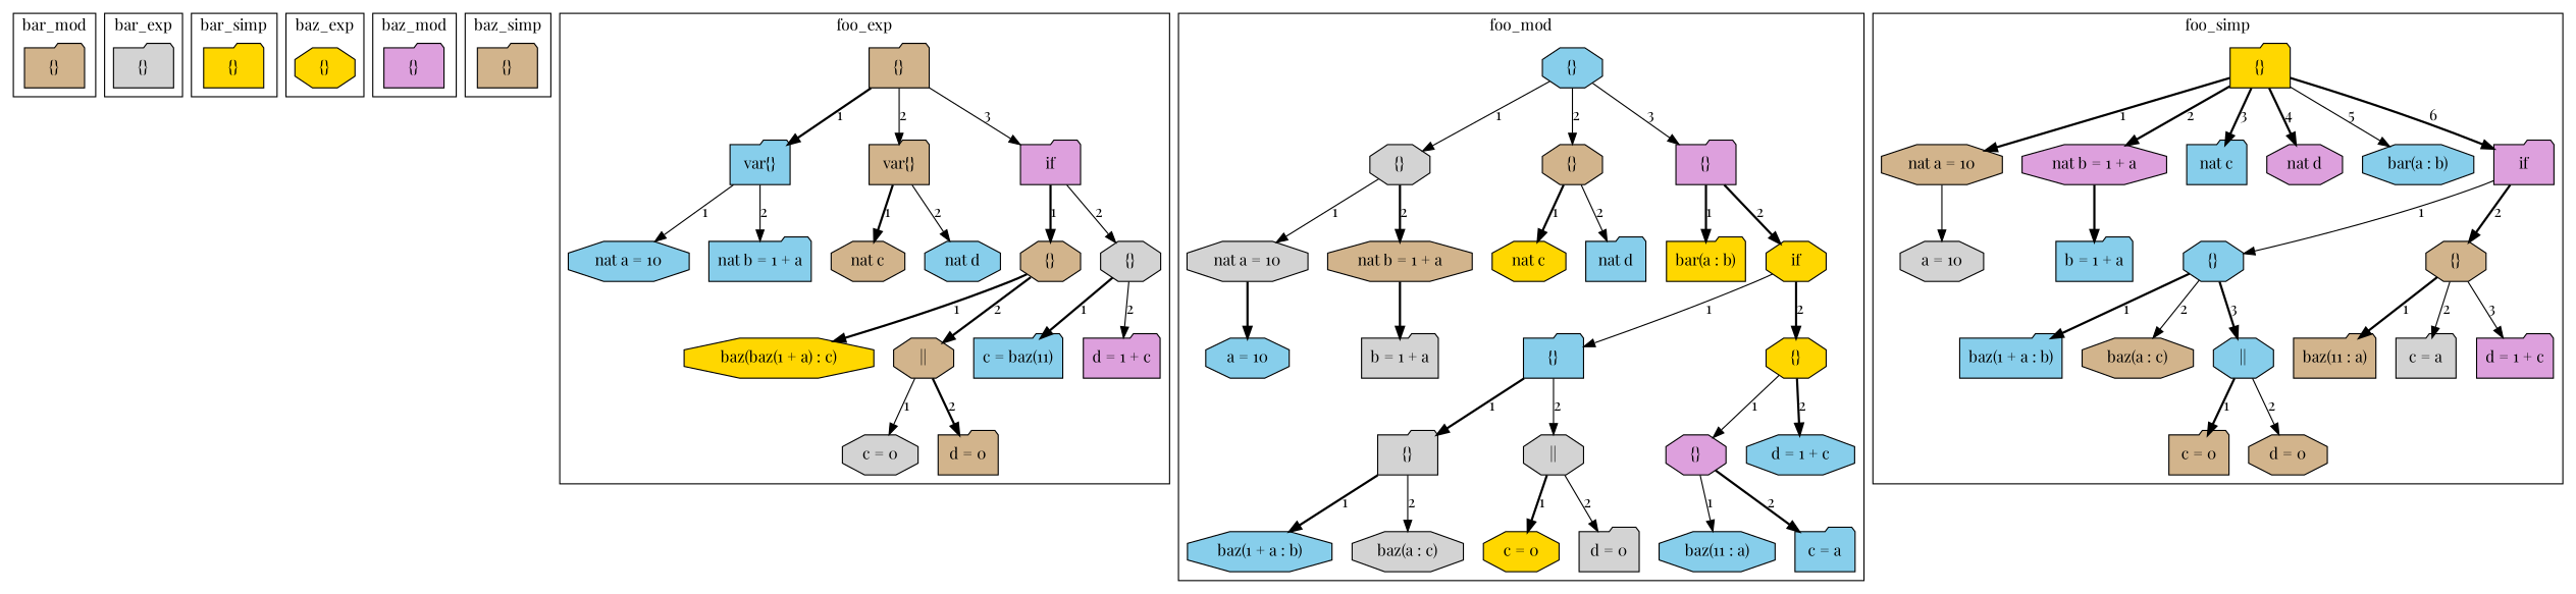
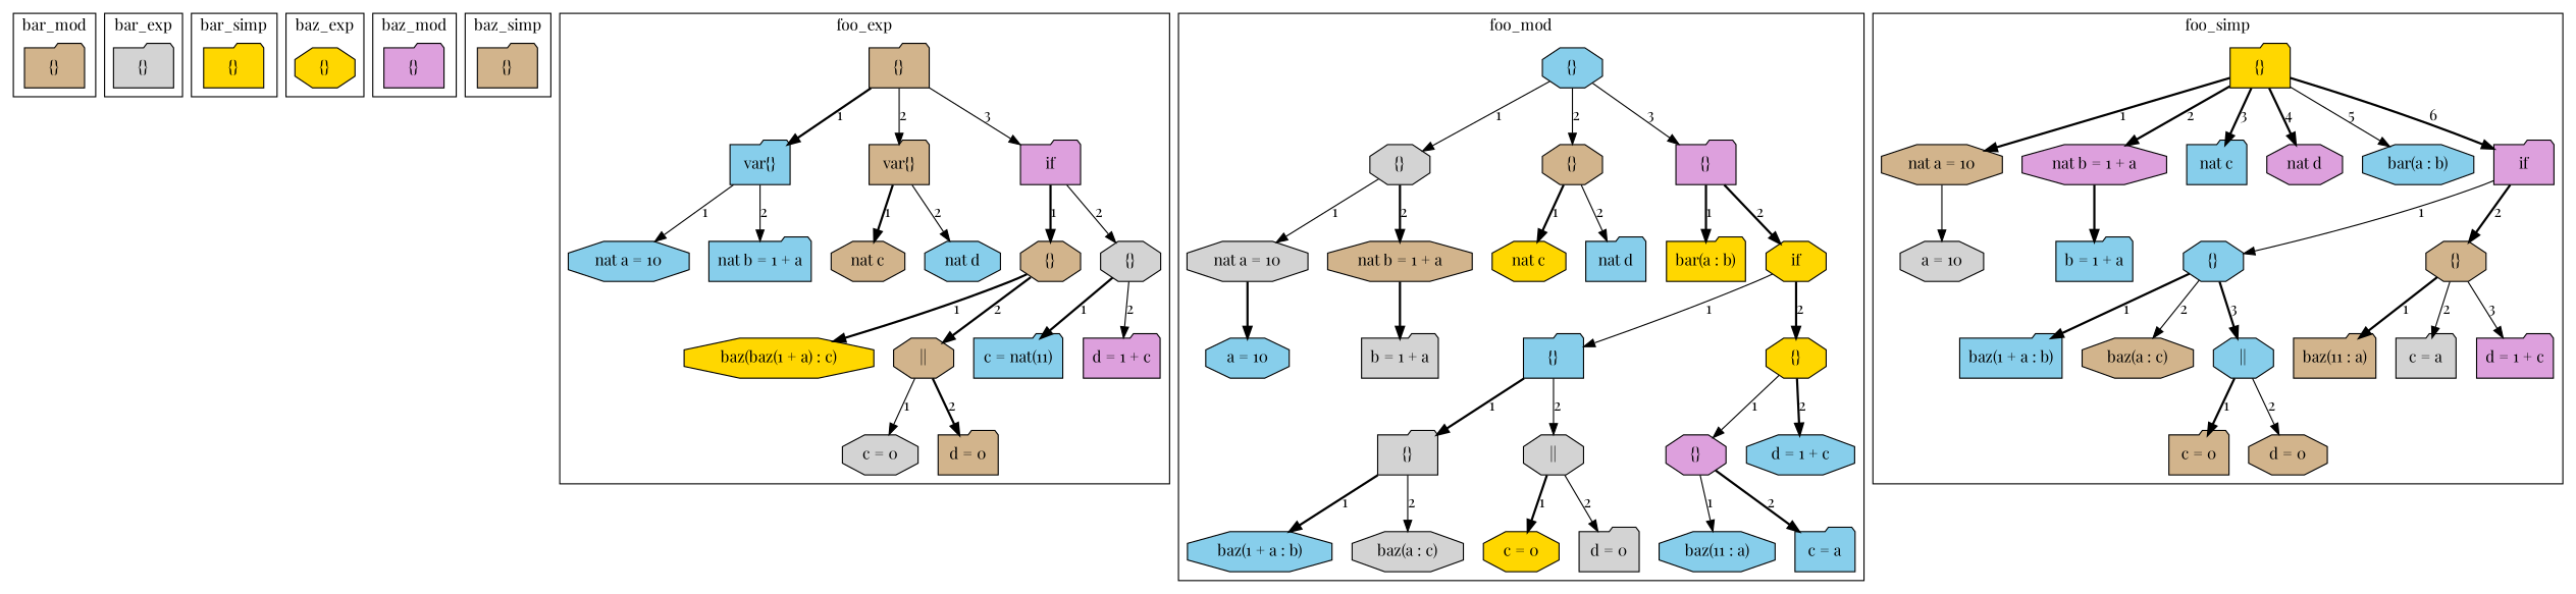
  digraph {
    fontname="Playfair Display"
    node [style=filled fillcolor=skyblue shape=octagon fontname="Playfair Display"]
    edge [style=bold fontname="Playfair Display"]
    n1 [label="{}" fillcolor=tan shape=folder]
    n2 [label="{}" fillcolor=lightgrey shape=folder]
    n3 [label="{}" fillcolor=gold shape=folder]
    n4 [label="{}" fillcolor=gold]
    n5 [label="{}" fillcolor=plum shape=folder]
    n6 [label="{}" fillcolor=tan shape=folder]
    n7 [label="{}" fillcolor=tan shape=folder]
    n8 [label="var{}" shape=folder]
    n9 [label="var{}" fillcolor=tan shape=folder]
    n10 [label=if fillcolor=plum shape=folder]
    n11 [label="nat a = 10"]
    n12 [label="nat b = 1 + a" shape=folder]
    n13 [label="nat c" fillcolor=tan]
    n14 [label="nat d"]
    n15 [label="{}" fillcolor=tan]
    n16 [label="{}" fillcolor=lightgrey]
    n17 [label="baz(baz(1 + a) : c)" fillcolor=gold]
    n18 [label="||" fillcolor=tan]
    n19 [label="c = 0" fillcolor=lightgrey]
    n20 [label="d = 0" fillcolor=tan shape=folder]
-   n21 [label="c = baz(11)" shape=folder]
+   n21 [label="c = nat(11)" shape=folder]
    n22 [label="d = 1 + c" fillcolor=plum shape=folder]
    n23 [label="{}"]
    n24 [label="{}" fillcolor=lightgrey]
    n25 [label="{}" fillcolor=tan]
    n26 [label="{}" fillcolor=plum shape=folder]
    n27 [label="nat a = 10" fillcolor=lightgrey]
    n28 [label="nat b = 1 + a" fillcolor=tan]
    n29 [label="a = 10"]
    n30 [label="b = 1 + a" fillcolor=lightgrey shape=folder]
    n31 [label="nat c" fillcolor=gold]
    n32 [label="nat d" shape=folder]
    n33 [label="bar(a : b)" fillcolor=gold shape=folder]
    n34 [label=if fillcolor=gold]
    n35 [label="{}" shape=folder]
    n36 [label="{}" fillcolor=gold]
    n37 [label="{}" fillcolor=lightgrey shape=folder]
    n38 [label="||" fillcolor=lightgrey]
    n39 [label="baz(1 + a : b)"]
    n40 [label="baz(a : c)" fillcolor=lightgrey]
    n41 [label="c = 0" fillcolor=gold]
    n42 [label="d = 0" fillcolor=lightgrey shape=folder]
    n43 [label="{}" fillcolor=plum]
    n44 [label="d = 1 + c"]
    n45 [label="baz(11 : a)"]
    n46 [label="c = a" shape=folder]
    n47 [label="{}" fillcolor=gold shape=folder]
    n48 [label="nat a = 10" fillcolor=tan]
    n49 [label="nat b = 1 + a" fillcolor=plum]
    n50 [label="nat c" shape=folder]
    n51 [label="nat d" fillcolor=plum]
    n52 [label="bar(a : b)"]
    n53 [label=if fillcolor=plum shape=folder]
    n54 [label="a = 10" fillcolor=lightgrey]
    n55 [label="b = 1 + a" shape=folder]
    n56 [label="{}"]
    n57 [label="{}" fillcolor=tan]
    n58 [label="baz(1 + a : b)" shape=folder]
    n59 [label="baz(a : c)" fillcolor=tan]
    n60 [label="||"]
    n61 [label="c = 0" fillcolor=tan shape=folder]
    n62 [label="d = 0" fillcolor=tan]
    n63 [label="baz(11 : a)" fillcolor=tan shape=folder]
    n64 [label="c = a" fillcolor=lightgrey shape=folder]
    n65 [label="d = 1 + c" fillcolor=plum shape=folder]
    subgraph cluster_1 {
      color=black
      label=bar_mod
      n1
    }
    subgraph cluster_2 {
      color=black
      label=bar_exp
      n2
    }
    subgraph cluster_3 {
      color=black
      label=bar_simp
      n3
    }
    subgraph cluster_4 {
      color=black
      label=baz_exp
      n4
    }
    subgraph cluster_5 {
      color=black
      label=baz_mod
      n5
    }
    subgraph cluster_6 {
      color=black
      label=baz_simp
      n6
    }
    subgraph cluster_7 {
      color=black
      label=foo_exp
      n7
      n8
      n9
      n10
      n11
      n12
      n13
      n14
      n15
      n16
      n17
      n18
      n19
      n20
      n21
      n22
    }
    subgraph cluster_8 {
      color=black
      label=foo_mod
      n23
      n24
      n25
      n26
      n27
      n28
      n29
      n30
      n31
      n32
      n33
      n34
      n35
      n36
      n37
      n38
      n39
      n40
      n41
      n42
      n43
      n44
      n45
      n46
    }
    subgraph cluster_9 {
      color=black
      label=foo_simp
      n47
      n48
      n49
      n50
      n51
      n52
      n53
      n54
      n55
      n56
      n57
      n58
      n59
      n60
      n61
      n62
      n63
      n64
      n65
    }
    n7 -> n8 [label=1]
    n7 -> n9 [label=2 style=solid]
    n7 -> n10 [label=3 style=solid]
    n8 -> n11 [label=1 style=solid]
    n8 -> n12 [label=2 style=solid]
    n9 -> n13 [label=1]
    n9 -> n14 [label=2 style=solid]
    n10 -> n15 [label=1]
    n10 -> n16 [label=2 style=solid]
    n15 -> n17 [label=1]
    n15 -> n18 [label=2]
    n16 -> n21 [label=1]
    n16 -> n22 [label=2 style=solid]
    n18 -> n19 [label=1 style=solid]
    n18 -> n20 [label=2]
    n23 -> n24 [label=1 style=solid]
    n23 -> n25 [label=2 style=solid]
    n23 -> n26 [label=3 style=solid]
    n24 -> n27 [label=1 style=solid]
    n24 -> n28 [label=2]
    n25 -> n31 [label=1]
    n25 -> n32 [label=2 style=solid]
    n26 -> n33 [label=1]
    n26 -> n34 [label=2]
    n27 -> n29
    n28 -> n30
    n34 -> n35 [label=1 style=solid]
    n34 -> n36 [label=2]
    n35 -> n37 [label=1]
    n35 -> n38 [label=2 style=solid]
    n36 -> n43 [label=1 style=solid]
    n36 -> n44 [label=2]
    n37 -> n39 [label=1]
    n37 -> n40 [label=2 style=solid]
    n38 -> n41 [label=1]
    n38 -> n42 [label=2 style=solid]
    n43 -> n45 [label=1 style=solid]
    n43 -> n46 [label=2]
    n47 -> n48 [label=1]
    n47 -> n49 [label=2]
    n47 -> n50 [label=3]
    n47 -> n51 [label=4]
    n47 -> n52 [label=5 style=solid]
    n47 -> n53 [label=6]
    n48 -> n54 [style=solid]
    n49 -> n55
    n53 -> n56 [label=1 style=solid]
    n53 -> n57 [label=2]
    n56 -> n58 [label=1]
    n56 -> n59 [label=2 style=solid]
    n56 -> n60 [label=3]
    n57 -> n63 [label=1]
    n57 -> n64 [label=2 style=solid]
    n57 -> n65 [label=3 style=solid]
    n60 -> n61 [label=1]
    n60 -> n62 [label=2 style=solid]
  }
